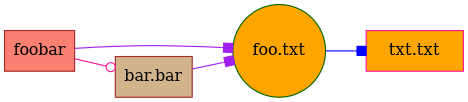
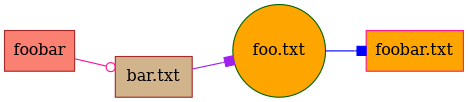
  digraph {
    rankdir=LR
    node [color=brown fillcolor=orange shape=box style=filled]
    edge [arrowhead=box color=purple]
    n1 [color=darkgreen label="foo.txt" shape=circle]
-   n2 [color=deeppink label="txt.txt"]
-   n3 [fillcolor=tan label="bar.bar"]
+   n2 [color=deeppink label="foobar.txt"]
+   n3 [fillcolor=tan label="bar.txt"]
    n4 [fillcolor=salmon label=foobar]
    n1 -> n2 [color=blue]
    n3 -> n1
-   n4 -> n1
    n4 -> n3 [arrowhead=odot color=deeppink]
  }
